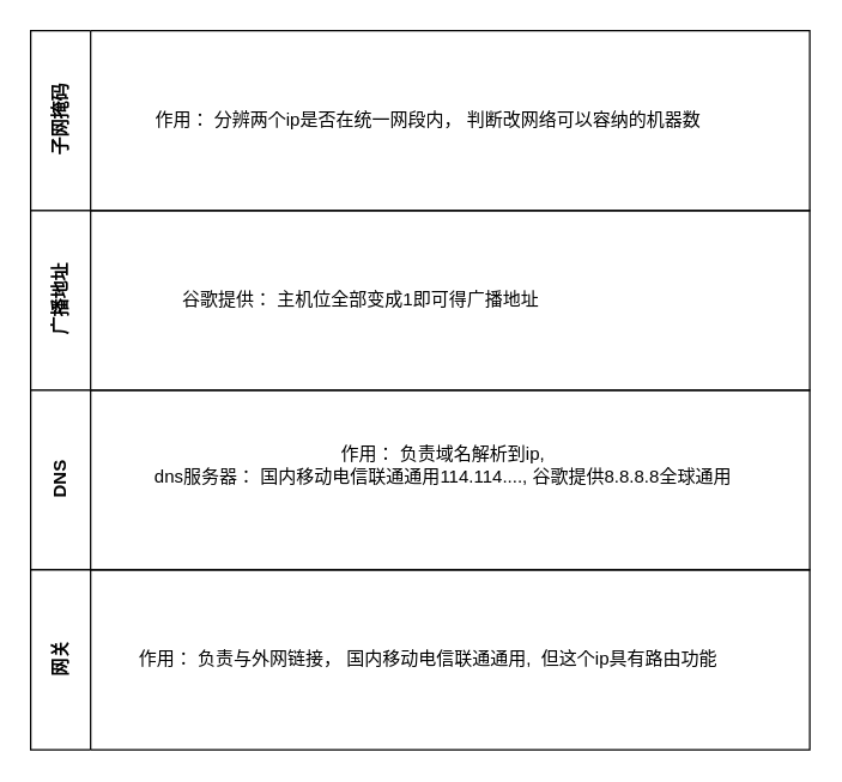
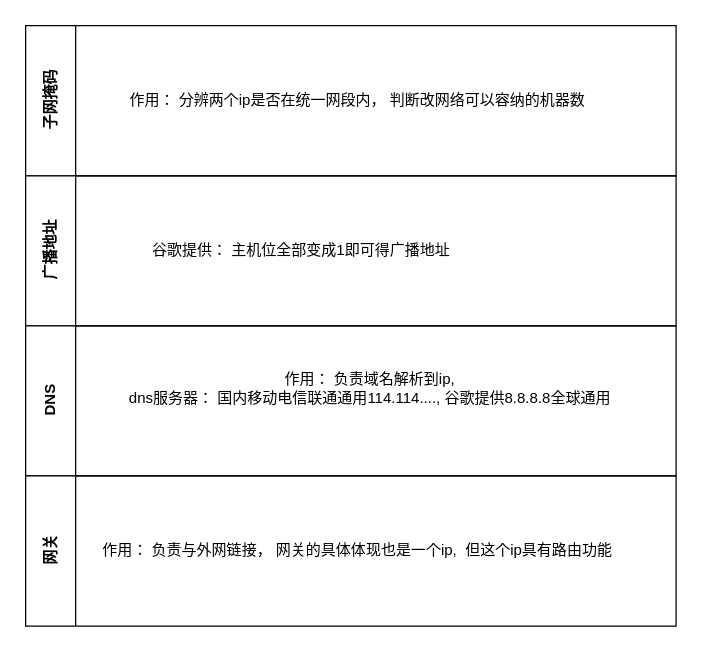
  <mxCell id="0" />
  <mxCell id="1" parent="0" />
  <mxCell id="2" value="子网掩码&lt;br&gt;" style="swimlane;startSize=40;horizontal=0;html=1;container=0;" vertex="1" parent="1"><mxGeometry x="20" y="20" width="520" height="120" as="geometry"><mxRectangle y="20" width="520" height="30" as="alternateBounds" /></mxGeometry></mxCell>
  <mxCell id="3" value="作用： 分辨两个ip是否在统一网段内， 判断改网络可以容纳的机器数&lt;br&gt;" style="text;html=1;align=center;verticalAlign=middle;resizable=0;points=[];autosize=1;strokeColor=none;fillColor=none;" vertex="1" parent="2"><mxGeometry x="70" y="45" width="390" height="30" as="geometry" /></mxCell>
  <mxCell id="4" value="广播地址" style="swimlane;startSize=40;horizontal=0;html=1;container=0;" vertex="1" parent="1"><mxGeometry x="20" y="140" width="520" height="120" as="geometry" /></mxCell>
  <mxCell id="5" value="DNS" style="swimlane;startSize=40;horizontal=0;html=1;" vertex="1" parent="1"><mxGeometry x="20" y="260" width="520" height="120" as="geometry" /></mxCell>
  <mxCell id="6" value="作用： 负责域名解析到ip,&lt;br&gt;dns服务器： 国内移动电信联通通用114.114...., 谷歌提供8.8.8.8全球通用&lt;br&gt;" style="text;html=1;align=center;verticalAlign=middle;resizable=0;points=[];autosize=1;strokeColor=none;fillColor=none;" vertex="1" parent="5"><mxGeometry x="70" y="30" width="410" height="40" as="geometry" /></mxCell>
  <mxCell id="7" value="网关" style="swimlane;startSize=40;horizontal=0;html=1;" vertex="1" parent="1"><mxGeometry x="20" y="380" width="520" height="120" as="geometry" /></mxCell>
- <mxCell id="8" value="作用： 负责与外网链接， 国内移动电信联通通用,&amp;nbsp; 但这个ip具有路由功能" style="text;html=1;align=center;verticalAlign=middle;resizable=0;points=[];autosize=1;strokeColor=none;fillColor=none;" vertex="1" parent="7"><mxGeometry x="50" y="45" width="430" height="30" as="geometry" /></mxCell>
+ <mxCell id="8" value="作用： 负责与外网链接， 网关的具体体现也是一个ip,&amp;nbsp; 但这个ip具有路由功能" style="text;html=1;align=center;verticalAlign=middle;resizable=0;points=[];autosize=1;strokeColor=none;fillColor=none;" vertex="1" parent="7"><mxGeometry x="50" y="45" width="430" height="30" as="geometry" /></mxCell>
  <mxCell id="9" value="谷歌提供： 主机位全部变成1即可得广播地址" style="text;html=1;align=center;verticalAlign=middle;resizable=0;points=[];autosize=1;strokeColor=none;fillColor=none;" vertex="1" parent="1"><mxGeometry x="90" y="185" width="300" height="30" as="geometry" /></mxCell>
